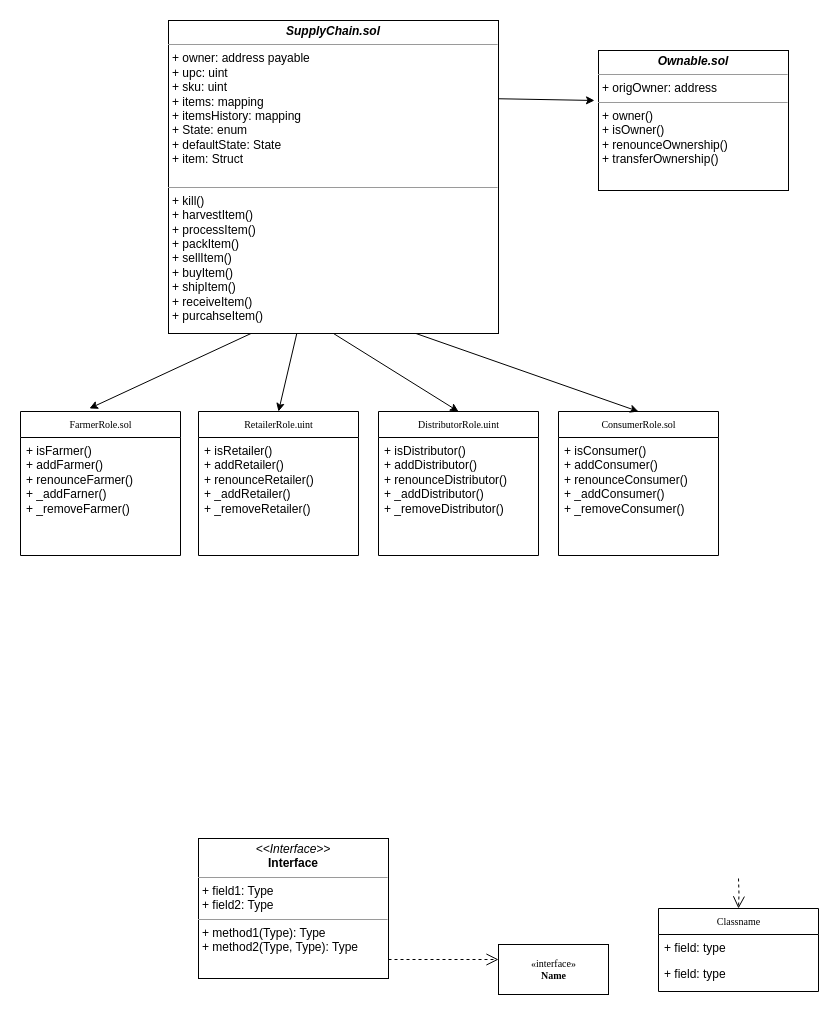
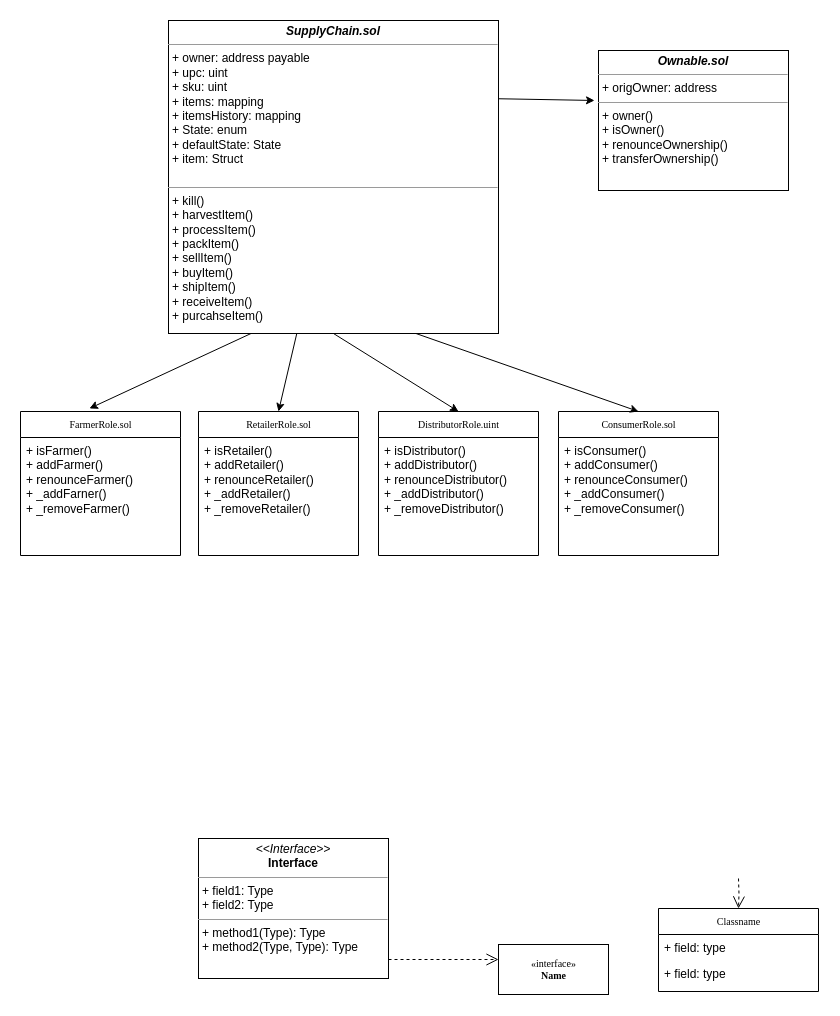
  <mxCell id="0" />
  <mxCell id="1" parent="0" />
  <mxCell id="2" value="Classname" style="swimlane;html=1;fontStyle=0;childLayout=stackLayout;horizontal=1;startSize=26;fillColor=none;horizontalStack=0;resizeParent=1;resizeLast=0;collapsible=1;marginBottom=0;swimlaneFillColor=#ffffff;rounded=0;shadow=0;comic=0;labelBackgroundColor=none;strokeWidth=1;fontFamily=Verdana;fontSize=10;align=center;" parent="1" vertex="1"><mxGeometry x="658" y="908" width="160" height="83" as="geometry" /></mxCell>
  <mxCell id="3" value="+ field: type" style="text;html=1;strokeColor=none;fillColor=none;align=left;verticalAlign=top;spacingLeft=4;spacingRight=4;whiteSpace=wrap;overflow=hidden;rotatable=0;points=[[0,0.5],[1,0.5]];portConstraint=eastwest;" parent="2" vertex="1"><mxGeometry y="26" width="160" height="26" as="geometry" /></mxCell>
  <mxCell id="4" value="+ field: type" style="text;html=1;strokeColor=none;fillColor=none;align=left;verticalAlign=top;spacingLeft=4;spacingRight=4;whiteSpace=wrap;overflow=hidden;rotatable=0;points=[[0,0.5],[1,0.5]];portConstraint=eastwest;" parent="2" vertex="1"><mxGeometry y="52" width="160" height="26" as="geometry" /></mxCell>
  <mxCell id="5" style="edgeStyle=orthogonalEdgeStyle;rounded=0;html=1;dashed=1;labelBackgroundColor=none;startFill=0;endArrow=open;endFill=0;endSize=10;fontFamily=Verdana;fontSize=10;" parent="1" target="2" edge="1"><mxGeometry relative="1" as="geometry"><mxPoint x="738" y="878" as="sourcePoint" /></mxGeometry></mxCell>
  <mxCell id="6" value="FarmerRole.sol" style="swimlane;html=1;fontStyle=0;childLayout=stackLayout;horizontal=1;startSize=26;fillColor=none;horizontalStack=0;resizeParent=1;resizeLast=0;collapsible=1;marginBottom=0;swimlaneFillColor=#ffffff;rounded=0;shadow=0;comic=0;labelBackgroundColor=none;strokeWidth=1;fontFamily=Verdana;fontSize=10;align=center;" parent="1" vertex="1"><mxGeometry x="20" y="411" width="160" height="144" as="geometry" /></mxCell>
  <mxCell id="7" value="&lt;div&gt;+ isFarmer()&lt;/div&gt;&lt;div&gt;+ addFarmer()&lt;/div&gt;&lt;div&gt;+ renounceFarmer()&lt;/div&gt;&lt;div&gt;+ _addFarner()&lt;/div&gt;&lt;div&gt;+ _removeFarmer()&lt;br&gt;&lt;/div&gt;" style="text;html=1;strokeColor=none;fillColor=none;align=left;verticalAlign=top;spacingLeft=4;spacingRight=4;whiteSpace=wrap;overflow=hidden;rotatable=0;points=[[0,0.5],[1,0.5]];portConstraint=eastwest;" parent="6" vertex="1"><mxGeometry y="26" width="160" height="94" as="geometry" /></mxCell>
  <mxCell id="8" value="&amp;laquo;interface&amp;raquo;&lt;br&gt;&lt;b&gt;Name&lt;/b&gt;" style="html=1;rounded=0;shadow=0;comic=0;labelBackgroundColor=none;strokeWidth=1;fontFamily=Verdana;fontSize=10;align=center;" parent="1" vertex="1"><mxGeometry x="498" y="944" width="110" height="50" as="geometry" /></mxCell>
  <mxCell id="9" value="&lt;p style=&quot;margin: 0px ; margin-top: 4px ; text-align: center&quot;&gt;&lt;i&gt;&lt;b&gt;Ownable.sol&lt;/b&gt;&lt;/i&gt;&lt;br&gt;&lt;/p&gt;&lt;hr size=&quot;1&quot;&gt;&lt;p style=&quot;margin: 0px ; margin-left: 4px&quot;&gt;+ origOwner: address&lt;br&gt;&lt;/p&gt;&lt;hr size=&quot;1&quot;&gt;&lt;p style=&quot;margin: 0px ; margin-left: 4px&quot;&gt;+ owner()&lt;br&gt;+ isOwner()&lt;/p&gt;&lt;p style=&quot;margin: 0px ; margin-left: 4px&quot;&gt;+ renounceOwnership()&lt;/p&gt;&lt;p style=&quot;margin: 0px ; margin-left: 4px&quot;&gt;+ transferOwnership()&lt;br&gt;&lt;/p&gt;" style="verticalAlign=top;align=left;overflow=fill;fontSize=12;fontFamily=Helvetica;html=1;rounded=0;shadow=0;comic=0;labelBackgroundColor=none;strokeWidth=1" parent="1" vertex="1"><mxGeometry x="598" y="50" width="190" height="140" as="geometry" /></mxCell>
  <mxCell id="10" style="edgeStyle=orthogonalEdgeStyle;rounded=0;html=1;dashed=1;labelBackgroundColor=none;startFill=0;endArrow=open;endFill=0;endSize=10;fontFamily=Verdana;fontSize=10;" parent="1" source="11" target="8" edge="1"><mxGeometry relative="1" as="geometry"><Array as="points"><mxPoint x="418" y="959" /><mxPoint x="418" y="959" /></Array></mxGeometry></mxCell>
  <mxCell id="11" value="&lt;p style=&quot;margin:0px;margin-top:4px;text-align:center;&quot;&gt;&lt;i&gt;&amp;lt;&amp;lt;Interface&amp;gt;&amp;gt;&lt;/i&gt;&lt;br/&gt;&lt;b&gt;Interface&lt;/b&gt;&lt;/p&gt;&lt;hr size=&quot;1&quot;/&gt;&lt;p style=&quot;margin:0px;margin-left:4px;&quot;&gt;+ field1: Type&lt;br/&gt;+ field2: Type&lt;/p&gt;&lt;hr size=&quot;1&quot;/&gt;&lt;p style=&quot;margin:0px;margin-left:4px;&quot;&gt;+ method1(Type): Type&lt;br/&gt;+ method2(Type, Type): Type&lt;/p&gt;" style="verticalAlign=top;align=left;overflow=fill;fontSize=12;fontFamily=Helvetica;html=1;rounded=0;shadow=0;comic=0;labelBackgroundColor=none;strokeWidth=1" parent="1" vertex="1"><mxGeometry x="198" y="838" width="190" height="140" as="geometry" /></mxCell>
  <mxCell id="12" style="rounded=0;orthogonalLoop=1;jettySize=auto;html=1;exitX=0.75;exitY=1;exitDx=0;exitDy=0;entryX=0.5;entryY=0;entryDx=0;entryDy=0;" edge="1" parent="1" source="17" target="22"><mxGeometry relative="1" as="geometry" /></mxCell>
  <mxCell id="13" style="rounded=0;orthogonalLoop=1;jettySize=auto;html=1;exitX=0.5;exitY=1;exitDx=0;exitDy=0;entryX=0.5;entryY=0;entryDx=0;entryDy=0;" edge="1" parent="1" source="17" target="20"><mxGeometry relative="1" as="geometry" /></mxCell>
  <mxCell id="14" style="rounded=0;orthogonalLoop=1;jettySize=auto;html=1;entryX=0.5;entryY=0;entryDx=0;entryDy=0;" edge="1" parent="1" source="17" target="18"><mxGeometry relative="1" as="geometry" /></mxCell>
  <mxCell id="15" style="rounded=0;orthogonalLoop=1;jettySize=auto;html=1;exitX=0.25;exitY=1;exitDx=0;exitDy=0;entryX=0.431;entryY=-0.021;entryDx=0;entryDy=0;entryPerimeter=0;" edge="1" parent="1" source="17" target="6"><mxGeometry relative="1" as="geometry" /></mxCell>
  <mxCell id="16" style="edgeStyle=none;rounded=0;orthogonalLoop=1;jettySize=auto;html=1;exitX=1;exitY=0.25;exitDx=0;exitDy=0;entryX=-0.021;entryY=0.357;entryDx=0;entryDy=0;entryPerimeter=0;" edge="1" parent="1" source="17" target="9"><mxGeometry relative="1" as="geometry" /></mxCell>
  <mxCell id="17" value="&lt;p style=&quot;margin: 0px ; margin-top: 4px ; text-align: center&quot;&gt;&lt;i&gt;&lt;b&gt;SupplyChain.sol&lt;/b&gt;&lt;/i&gt;&lt;b&gt;&lt;/b&gt;&lt;/p&gt;&lt;hr size=&quot;1&quot;&gt;&lt;p style=&quot;margin: 0px ; margin-left: 4px&quot;&gt;+ owner: address payable&lt;br&gt;+ upc: uint&lt;/p&gt;&lt;p style=&quot;margin: 0px ; margin-left: 4px&quot;&gt;+ sku: uint&lt;/p&gt;&lt;p style=&quot;margin: 0px ; margin-left: 4px&quot;&gt;+ items: mapping&lt;/p&gt;&lt;p style=&quot;margin: 0px ; margin-left: 4px&quot;&gt;+ itemsHistory: mapping&lt;/p&gt;&lt;p style=&quot;margin: 0px ; margin-left: 4px&quot;&gt;+ State: enum&lt;/p&gt;&lt;p style=&quot;margin: 0px ; margin-left: 4px&quot;&gt;+ defaultState: State&lt;/p&gt;&lt;p style=&quot;margin: 0px ; margin-left: 4px&quot;&gt;+ item: Struct&lt;br&gt;&lt;/p&gt;&lt;p style=&quot;margin: 0px ; margin-left: 4px&quot;&gt;&lt;br&gt;&lt;/p&gt;&lt;hr size=&quot;1&quot;&gt;&lt;p style=&quot;margin: 0px ; margin-left: 4px&quot;&gt;+ kill()&lt;/p&gt;&lt;p style=&quot;margin: 0px ; margin-left: 4px&quot;&gt;+ harvestItem()&lt;/p&gt;&lt;p style=&quot;margin: 0px ; margin-left: 4px&quot;&gt;+ processItem()&lt;/p&gt;&lt;p style=&quot;margin: 0px ; margin-left: 4px&quot;&gt;+ packItem()&lt;/p&gt;&lt;p style=&quot;margin: 0px ; margin-left: 4px&quot;&gt;+ sellItem()&lt;/p&gt;&lt;p style=&quot;margin: 0px ; margin-left: 4px&quot;&gt;+ buyItem()&lt;/p&gt;&lt;p style=&quot;margin: 0px ; margin-left: 4px&quot;&gt;+ shipItem()&lt;/p&gt;&lt;p style=&quot;margin: 0px ; margin-left: 4px&quot;&gt;+ receiveItem()&lt;/p&gt;&lt;p style=&quot;margin: 0px ; margin-left: 4px&quot;&gt;+ purcahseItem()&lt;br&gt;&lt;/p&gt;&lt;p style=&quot;margin: 0px ; margin-left: 4px&quot;&gt;&lt;br&gt;&lt;/p&gt;&lt;p style=&quot;margin: 0px ; margin-left: 4px&quot;&gt;&lt;br&gt;&lt;/p&gt;" style="verticalAlign=top;align=left;overflow=fill;fontSize=12;fontFamily=Helvetica;html=1;rounded=0;shadow=0;comic=0;labelBackgroundColor=none;strokeWidth=1" parent="1" vertex="1"><mxGeometry x="168" y="20" width="330" height="313" as="geometry" /></mxCell>
- <mxCell id="18" value="RetailerRole.uint" style="swimlane;html=1;fontStyle=0;childLayout=stackLayout;horizontal=1;startSize=26;fillColor=none;horizontalStack=0;resizeParent=1;resizeLast=0;collapsible=1;marginBottom=0;swimlaneFillColor=#ffffff;rounded=0;shadow=0;comic=0;labelBackgroundColor=none;strokeWidth=1;fontFamily=Verdana;fontSize=10;align=center;" vertex="1" parent="1"><mxGeometry x="198" y="411" width="160" height="144" as="geometry" /></mxCell>
+ <mxCell id="18" value="RetailerRole.sol" style="swimlane;html=1;fontStyle=0;childLayout=stackLayout;horizontal=1;startSize=26;fillColor=none;horizontalStack=0;resizeParent=1;resizeLast=0;collapsible=1;marginBottom=0;swimlaneFillColor=#ffffff;rounded=0;shadow=0;comic=0;labelBackgroundColor=none;strokeWidth=1;fontFamily=Verdana;fontSize=10;align=center;" vertex="1" parent="1"><mxGeometry x="198" y="411" width="160" height="144" as="geometry" /></mxCell>
  <mxCell id="19" value="&lt;div&gt;+ isRetailer()&lt;/div&gt;&lt;div&gt;+ addRetailer()&lt;/div&gt;&lt;div&gt;+ renounceRetailer()&lt;/div&gt;&lt;div&gt;+ _addRetailer()&lt;/div&gt;&lt;div&gt;+ _removeRetailer()&lt;br&gt;&lt;/div&gt;" style="text;html=1;strokeColor=none;fillColor=none;align=left;verticalAlign=top;spacingLeft=4;spacingRight=4;whiteSpace=wrap;overflow=hidden;rotatable=0;points=[[0,0.5],[1,0.5]];portConstraint=eastwest;" vertex="1" parent="18"><mxGeometry y="26" width="160" height="94" as="geometry" /></mxCell>
  <mxCell id="20" value="DistributorRole.uint" style="swimlane;html=1;fontStyle=0;childLayout=stackLayout;horizontal=1;startSize=26;fillColor=none;horizontalStack=0;resizeParent=1;resizeLast=0;collapsible=1;marginBottom=0;swimlaneFillColor=#ffffff;rounded=0;shadow=0;comic=0;labelBackgroundColor=none;strokeWidth=1;fontFamily=Verdana;fontSize=10;align=center;" vertex="1" parent="1"><mxGeometry x="378" y="411" width="160" height="144" as="geometry" /></mxCell>
  <mxCell id="21" value="&lt;div&gt;+ isDistributor()&lt;/div&gt;&lt;div&gt;+ addDistributor()&lt;/div&gt;&lt;div&gt;+ renounceDistributor()&lt;/div&gt;&lt;div&gt;+ _addDistributor()&lt;/div&gt;&lt;div&gt;+ _removeDistributor()&lt;br&gt;&lt;/div&gt;" style="text;html=1;strokeColor=none;fillColor=none;align=left;verticalAlign=top;spacingLeft=4;spacingRight=4;whiteSpace=wrap;overflow=hidden;rotatable=0;points=[[0,0.5],[1,0.5]];portConstraint=eastwest;" vertex="1" parent="20"><mxGeometry y="26" width="160" height="94" as="geometry" /></mxCell>
  <mxCell id="22" value="ConsumerRole.sol" style="swimlane;html=1;fontStyle=0;childLayout=stackLayout;horizontal=1;startSize=26;fillColor=none;horizontalStack=0;resizeParent=1;resizeLast=0;collapsible=1;marginBottom=0;swimlaneFillColor=#ffffff;rounded=0;shadow=0;comic=0;labelBackgroundColor=none;strokeWidth=1;fontFamily=Verdana;fontSize=10;align=center;" vertex="1" parent="1"><mxGeometry x="558" y="411" width="160" height="144" as="geometry" /></mxCell>
  <mxCell id="23" value="&lt;div&gt;+ isConsumer()&lt;/div&gt;&lt;div&gt;+ addConsumer()&lt;/div&gt;&lt;div&gt;+ renounceConsumer()&lt;/div&gt;&lt;div&gt;+ _addConsumer()&lt;/div&gt;&lt;div&gt;+ _removeConsumer()&lt;br&gt;&lt;/div&gt;" style="text;html=1;strokeColor=none;fillColor=none;align=left;verticalAlign=top;spacingLeft=4;spacingRight=4;whiteSpace=wrap;overflow=hidden;rotatable=0;points=[[0,0.5],[1,0.5]];portConstraint=eastwest;" vertex="1" parent="22"><mxGeometry y="26" width="160" height="94" as="geometry" /></mxCell>
